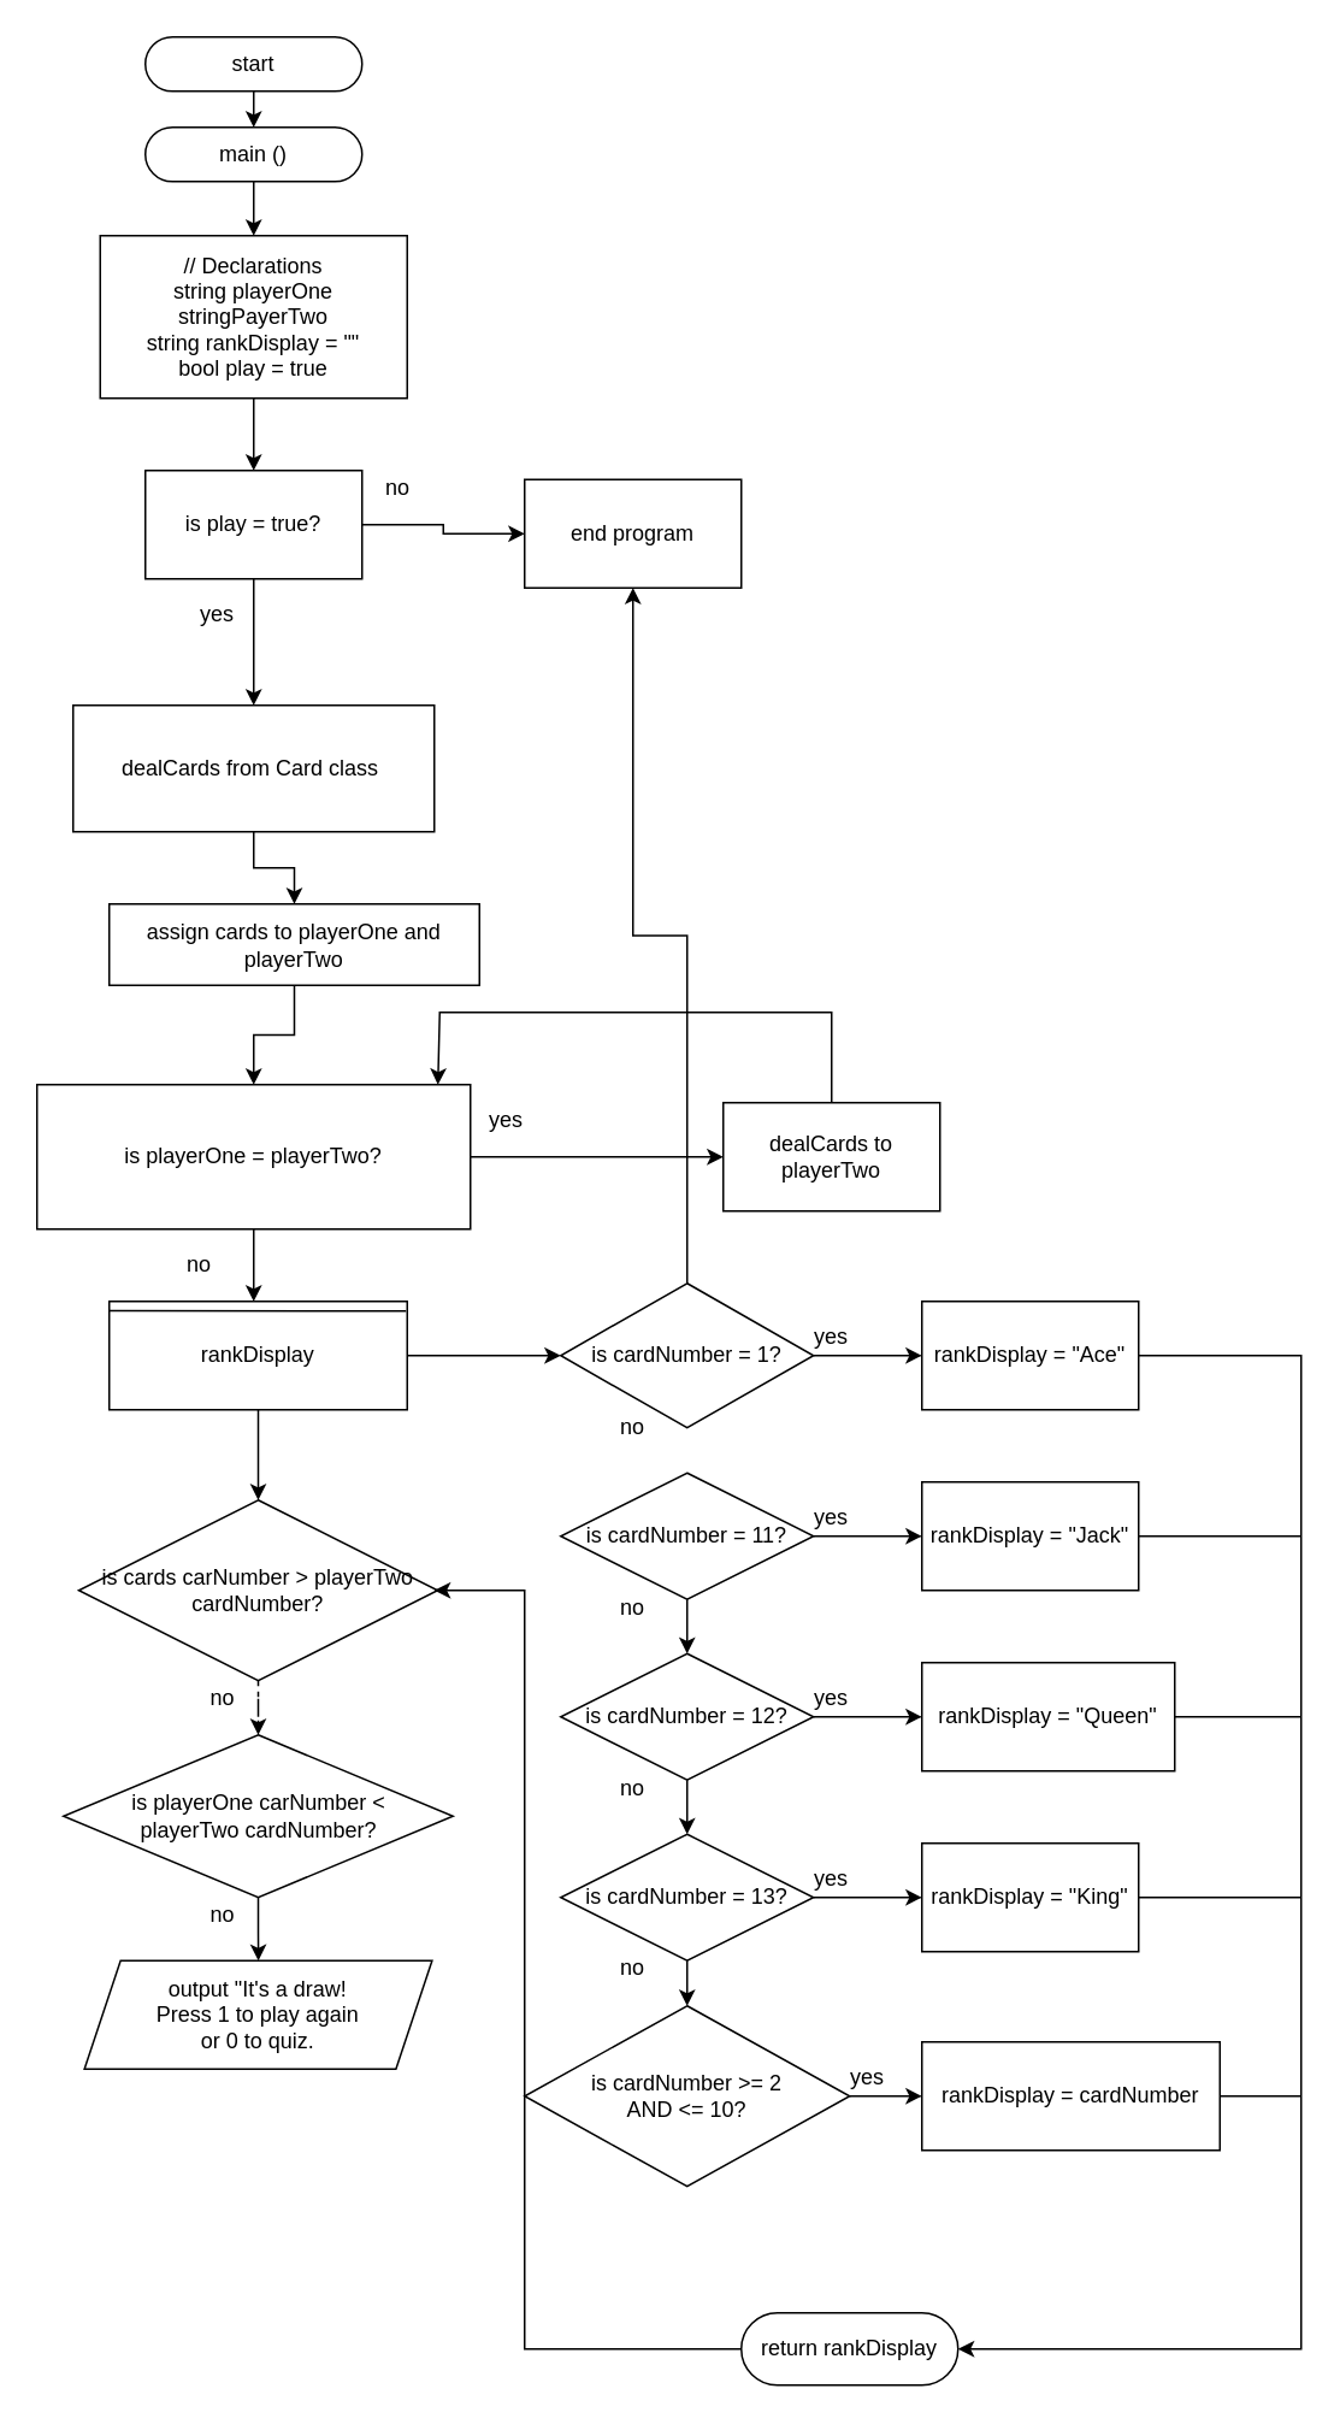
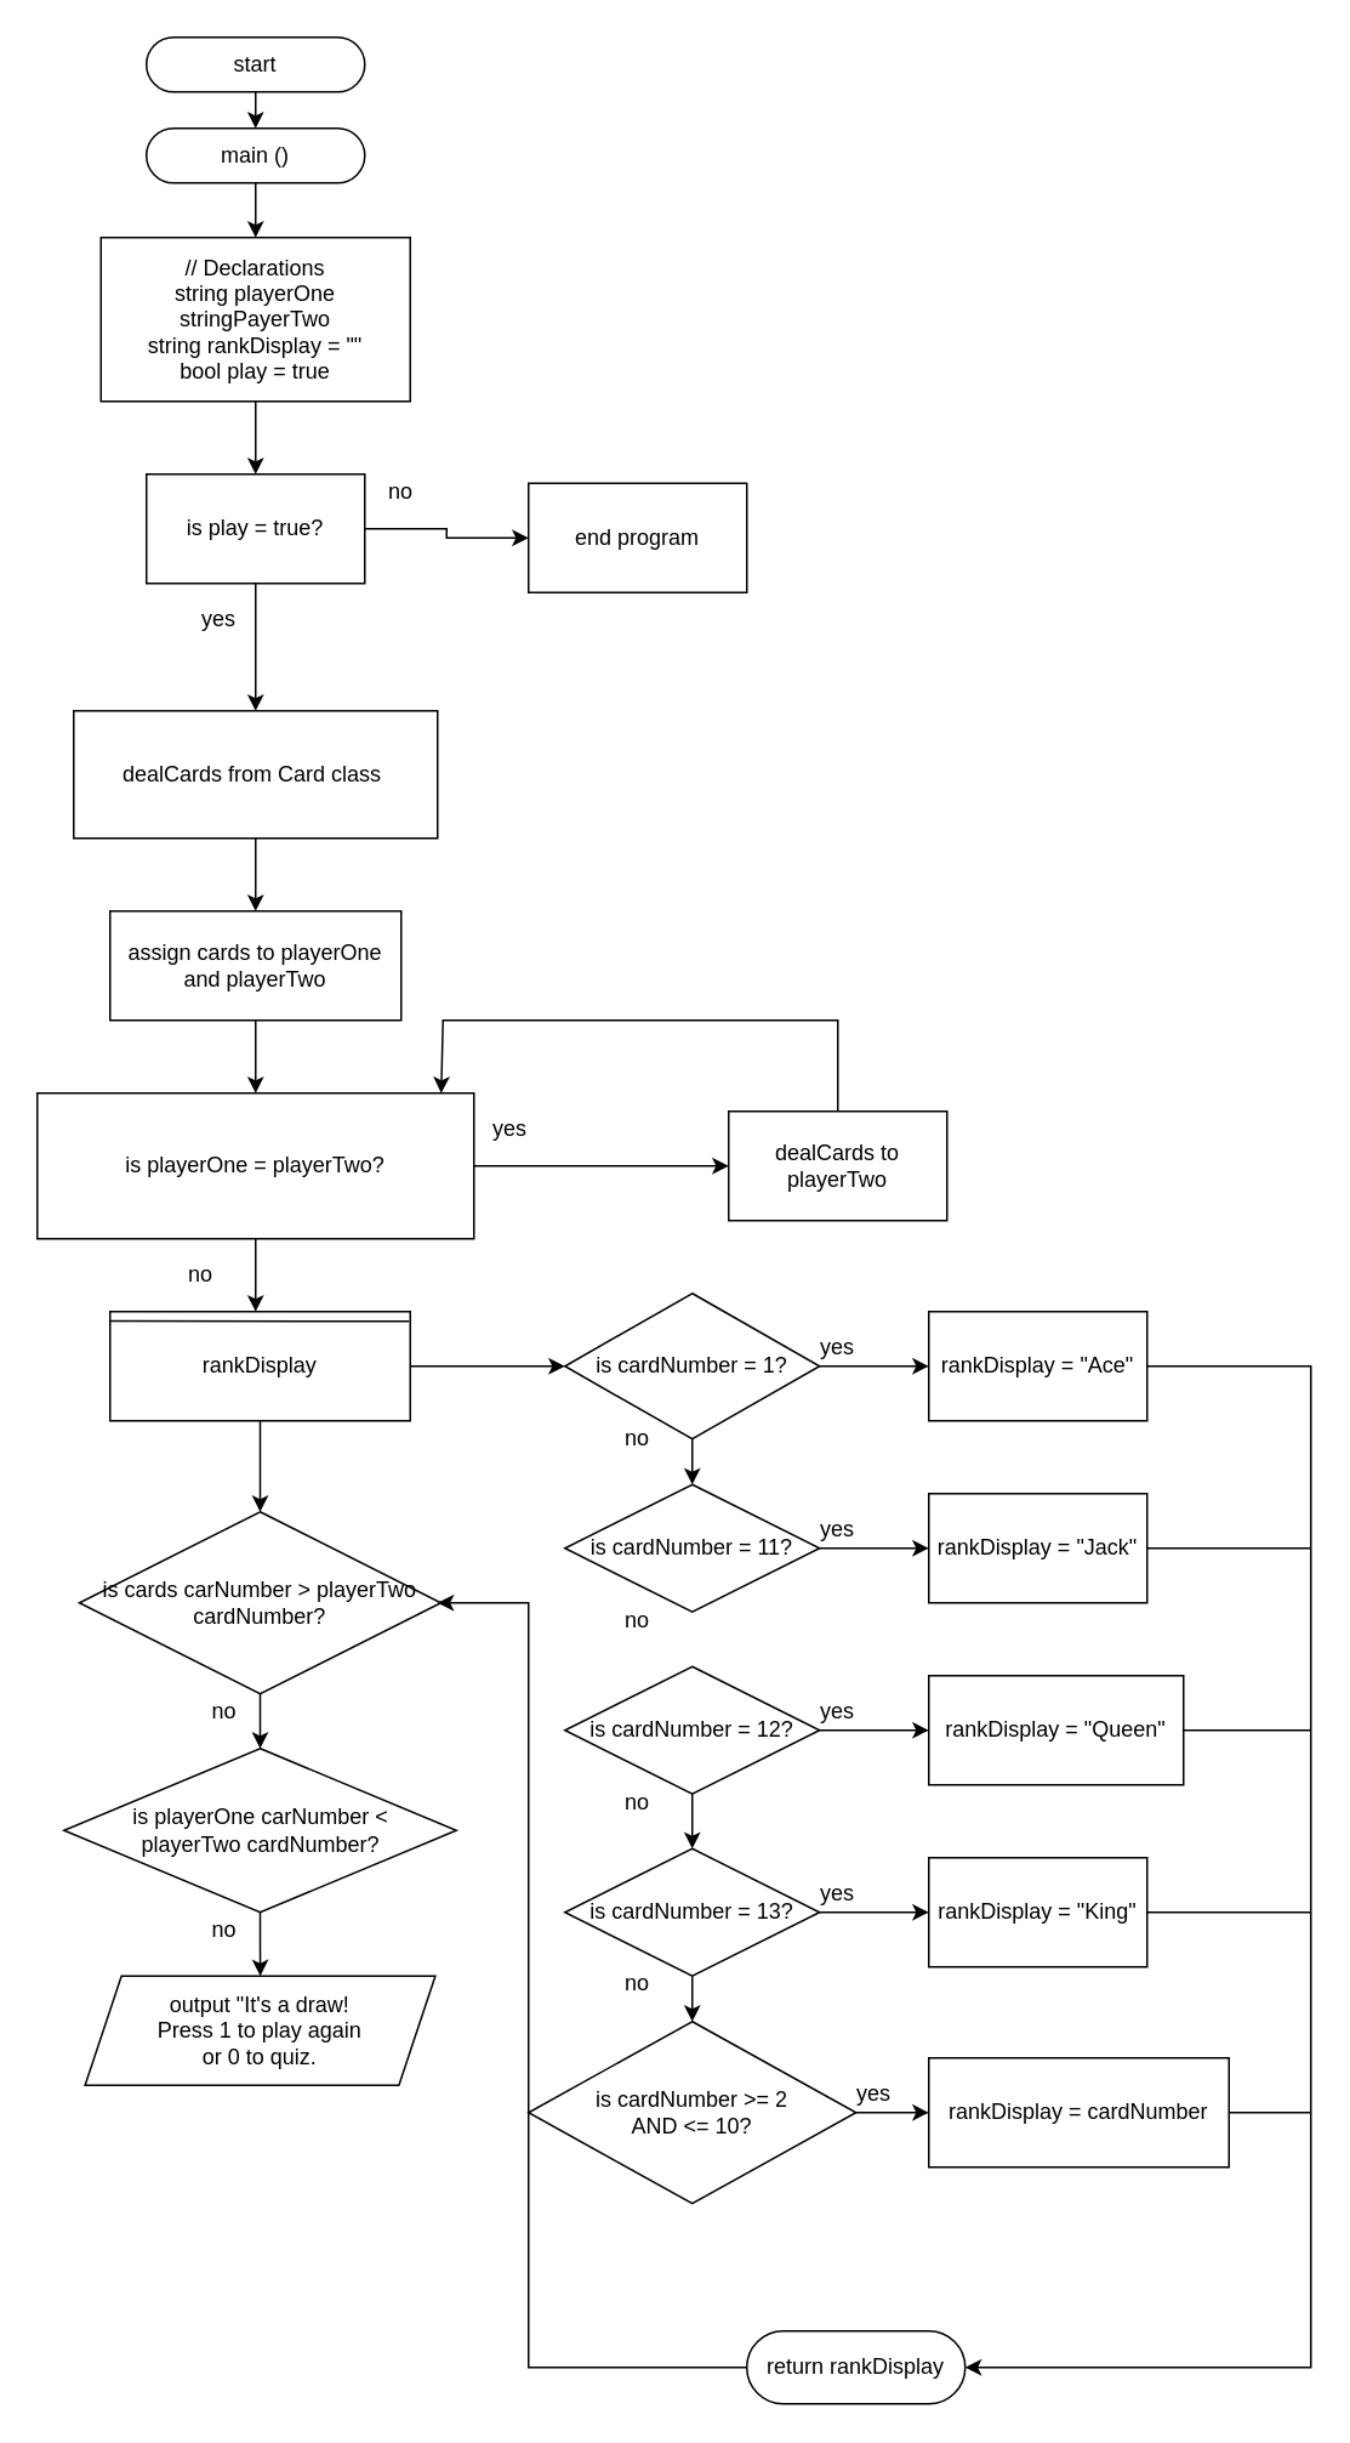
  <mxCell id="0" />
  <mxCell id="1" parent="0" />
  <mxCell id="2" value="" style="edgeStyle=orthogonalEdgeStyle;rounded=0;orthogonalLoop=1;jettySize=auto;html=1;" parent="1" source="3" target="5" edge="1"><mxGeometry relative="1" as="geometry" /></mxCell>
  <mxCell id="3" value="main ()" style="rounded=1;whiteSpace=wrap;html=1;arcSize=50;" parent="1" vertex="1"><mxGeometry x="80" y="70" width="120" height="30" as="geometry" /></mxCell>
  <mxCell id="4" value="" style="edgeStyle=orthogonalEdgeStyle;rounded=0;orthogonalLoop=1;jettySize=auto;html=1;" edge="1" parent="1" source="5" target="21"><mxGeometry relative="1" as="geometry" /></mxCell>
  <mxCell id="5" value="// Declarations&lt;br&gt;string playerOne&lt;br&gt;stringPayerTwo&lt;br&gt;string rankDisplay = &quot;&quot;&lt;br&gt;bool play = true&lt;br&gt;" style="rounded=0;whiteSpace=wrap;html=1;" parent="1" vertex="1"><mxGeometry x="55" y="130" width="170" height="90" as="geometry" /></mxCell>
  <mxCell id="6" value="" style="edgeStyle=orthogonalEdgeStyle;rounded=0;orthogonalLoop=1;jettySize=auto;html=1;entryX=0;entryY=0.5;entryDx=0;entryDy=0;exitX=1;exitY=0.5;exitDx=0;exitDy=0;" edge="1" parent="1" source="8" target="31"><mxGeometry relative="1" as="geometry"><mxPoint x="265" y="750" as="sourcePoint" /></mxGeometry></mxCell>
  <mxCell id="7" value="" style="edgeStyle=orthogonalEdgeStyle;rounded=0;orthogonalLoop=1;jettySize=auto;html=1;" edge="1" parent="1" source="8" target="62"><mxGeometry relative="1" as="geometry" /></mxCell>
  <mxCell id="8" value="rankDisplay" style="whiteSpace=wrap;html=1;rounded=0;" parent="1" vertex="1"><mxGeometry x="60" y="720" width="165" height="60" as="geometry" /></mxCell>
  <mxCell id="9" value="" style="endArrow=none;html=1;entryX=0.996;entryY=0.09;entryDx=0;entryDy=0;entryPerimeter=0;exitX=0;exitY=0.085;exitDx=0;exitDy=0;exitPerimeter=0;" parent="1" source="8" target="8" edge="1"><mxGeometry width="50" height="50" relative="1" as="geometry"><mxPoint x="60" y="259" as="sourcePoint" /><mxPoint x="360" y="220" as="targetPoint" /><Array as="points" /></mxGeometry></mxCell>
  <mxCell id="10" value="" style="edgeStyle=orthogonalEdgeStyle;rounded=0;orthogonalLoop=1;jettySize=auto;html=1;" parent="1" source="11" edge="1"><mxGeometry relative="1" as="geometry"><mxPoint x="140" y="70" as="targetPoint" /></mxGeometry></mxCell>
  <mxCell id="11" value="start" style="rounded=1;whiteSpace=wrap;html=1;arcSize=50;" parent="1" vertex="1"><mxGeometry x="80" y="20" width="120" height="30" as="geometry" /></mxCell>
  <mxCell id="12" value="" style="edgeStyle=orthogonalEdgeStyle;rounded=0;orthogonalLoop=1;jettySize=auto;html=1;" edge="1" parent="1" source="13" target="15"><mxGeometry relative="1" as="geometry" /></mxCell>
  <mxCell id="13" value="dealCards from Card class&amp;nbsp;" style="whiteSpace=wrap;html=1;rounded=0;" vertex="1" parent="1"><mxGeometry x="40" y="390" width="200" height="70" as="geometry" /></mxCell>
  <mxCell id="14" value="" style="edgeStyle=orthogonalEdgeStyle;rounded=0;orthogonalLoop=1;jettySize=auto;html=1;" edge="1" parent="1" source="15" target="18"><mxGeometry relative="1" as="geometry" /></mxCell>
- <mxCell id="15" value="assign cards to playerOne and playerTwo" style="whiteSpace=wrap;html=1;rounded=0;" vertex="1" parent="1"><mxGeometry x="60" y="500" width="205" height="45" as="geometry" /></mxCell>
+ <mxCell id="15" value="assign cards to playerOne and playerTwo" style="whiteSpace=wrap;html=1;rounded=0;" vertex="1" parent="1"><mxGeometry x="60" y="500" width="160" height="60" as="geometry" /></mxCell>
  <mxCell id="16" value="" style="edgeStyle=orthogonalEdgeStyle;rounded=0;orthogonalLoop=1;jettySize=auto;html=1;" edge="1" parent="1" source="18" target="26"><mxGeometry relative="1" as="geometry" /></mxCell>
  <mxCell id="17" value="" style="edgeStyle=orthogonalEdgeStyle;rounded=0;orthogonalLoop=1;jettySize=auto;html=1;" edge="1" parent="1" source="18"><mxGeometry relative="1" as="geometry"><mxPoint x="140" y="720" as="targetPoint" /></mxGeometry></mxCell>
  <mxCell id="18" value="is playerOne = playerTwo?" style="whiteSpace=wrap;html=1;rounded=0;" vertex="1" parent="1"><mxGeometry x="20" y="600" width="240" height="80" as="geometry" /></mxCell>
  <mxCell id="19" value="" style="edgeStyle=orthogonalEdgeStyle;rounded=0;orthogonalLoop=1;jettySize=auto;html=1;" edge="1" parent="1" source="21" target="22"><mxGeometry relative="1" as="geometry" /></mxCell>
  <mxCell id="20" value="" style="edgeStyle=orthogonalEdgeStyle;rounded=0;orthogonalLoop=1;jettySize=auto;html=1;" edge="1" parent="1" source="21" target="13"><mxGeometry relative="1" as="geometry" /></mxCell>
  <mxCell id="21" value="is play = true?" style="whiteSpace=wrap;html=1;rounded=0;" vertex="1" parent="1"><mxGeometry x="80" y="260" width="120" height="60" as="geometry" /></mxCell>
  <mxCell id="22" value="end program" style="whiteSpace=wrap;html=1;rounded=0;" vertex="1" parent="1"><mxGeometry x="290" y="265" width="120" height="60" as="geometry" /></mxCell>
  <mxCell id="23" value="no" style="text;html=1;strokeColor=none;fillColor=none;align=center;verticalAlign=middle;whiteSpace=wrap;rounded=0;" vertex="1" parent="1"><mxGeometry x="200" y="260" width="40" height="20" as="geometry" /></mxCell>
  <mxCell id="24" value="yes" style="text;html=1;strokeColor=none;fillColor=none;align=center;verticalAlign=middle;whiteSpace=wrap;rounded=0;" vertex="1" parent="1"><mxGeometry x="100" y="330" width="40" height="20" as="geometry" /></mxCell>
  <mxCell id="25" value="" style="edgeStyle=orthogonalEdgeStyle;rounded=0;orthogonalLoop=1;jettySize=auto;html=1;" edge="1" parent="1" source="26"><mxGeometry relative="1" as="geometry"><mxPoint x="242" y="600" as="targetPoint" /><Array as="points"><mxPoint x="460" y="560" /><mxPoint x="243" y="560" /></Array></mxGeometry></mxCell>
  <mxCell id="26" value="dealCards to playerTwo&lt;span style=&quot;color: rgba(0 , 0 , 0 , 0) ; font-family: monospace ; font-size: 0px&quot;&gt;%3CmxGraphModel%3E%3Croot%3E%3CmxCell%20id%3D%220%22%2F%3E%3CmxCell%20id%3D%221%22%20parent%3D%220%22%2F%3E%3CmxCell%20id%3D%222%22%20value%3D%22No%22%20style%3D%22text%3Bhtml%3D1%3BstrokeColor%3Dnone%3BfillColor%3Dnone%3Balign%3Dcenter%3BverticalAlign%3Dmiddle%3BwhiteSpace%3Dwrap%3Brounded%3D0%3B%22%20vertex%3D%221%22%20parent%3D%221%22%3E%3CmxGeometry%20x%3D%22280%22%20y%3D%22330%22%20width%3D%2240%22%20height%3D%2220%22%20as%3D%22geometry%22%2F%3E%3C%2FmxCell%3E%3C%2Froot%3E%3C%2FmxGraphModel%3E&lt;/span&gt;" style="whiteSpace=wrap;html=1;rounded=0;" vertex="1" parent="1"><mxGeometry x="400" y="610" width="120" height="60" as="geometry" /></mxCell>
  <mxCell id="27" value="yes" style="text;html=1;strokeColor=none;fillColor=none;align=center;verticalAlign=middle;whiteSpace=wrap;rounded=0;" vertex="1" parent="1"><mxGeometry x="260" y="610" width="40" height="20" as="geometry" /></mxCell>
  <mxCell id="28" value="no" style="text;html=1;strokeColor=none;fillColor=none;align=center;verticalAlign=middle;whiteSpace=wrap;rounded=0;" vertex="1" parent="1"><mxGeometry x="90" y="690" width="40" height="20" as="geometry" /></mxCell>
- <mxCell id="29" value="" style="edgeStyle=orthogonalEdgeStyle;rounded=0;orthogonalLoop=1;jettySize=auto;html=1;" edge="1" parent="1" source="31" target="22"><mxGeometry relative="1" as="geometry" /></mxCell>
+ <mxCell id="29" value="" style="edgeStyle=orthogonalEdgeStyle;rounded=0;orthogonalLoop=1;jettySize=auto;html=1;" edge="1" parent="1" source="31" target="34"><mxGeometry relative="1" as="geometry" /></mxCell>
  <mxCell id="30" value="" style="edgeStyle=orthogonalEdgeStyle;rounded=0;orthogonalLoop=1;jettySize=auto;html=1;" edge="1" parent="1" source="31" target="36"><mxGeometry relative="1" as="geometry" /></mxCell>
  <mxCell id="31" value="is cardNumber = 1?" style="rhombus;whiteSpace=wrap;html=1;" vertex="1" parent="1"><mxGeometry x="310" y="710" width="140" height="80" as="geometry" /></mxCell>
  <mxCell id="32" value="" style="edgeStyle=orthogonalEdgeStyle;rounded=0;orthogonalLoop=1;jettySize=auto;html=1;" edge="1" parent="1" source="34" target="37"><mxGeometry relative="1" as="geometry" /></mxCell>
- <mxCell id="33" value="" style="edgeStyle=orthogonalEdgeStyle;rounded=0;orthogonalLoop=1;jettySize=auto;html=1;" edge="1" parent="1" source="34" target="40"><mxGeometry relative="1" as="geometry" /></mxCell>
  <mxCell id="34" value="is cardNumber = 11?" style="rhombus;whiteSpace=wrap;html=1;" vertex="1" parent="1"><mxGeometry x="310" y="815" width="140" height="70" as="geometry" /></mxCell>
  <mxCell id="35" value="" style="edgeStyle=orthogonalEdgeStyle;rounded=0;orthogonalLoop=1;jettySize=auto;html=1;" edge="1" parent="1" source="36"><mxGeometry relative="1" as="geometry"><mxPoint x="530" y="1300" as="targetPoint" /><Array as="points"><mxPoint x="720" y="750" /><mxPoint x="720" y="1300" /></Array></mxGeometry></mxCell>
  <mxCell id="36" value="rankDisplay = &quot;Ace&quot;" style="whiteSpace=wrap;html=1;rounded=0;" vertex="1" parent="1"><mxGeometry x="510" y="720" width="120" height="60" as="geometry" /></mxCell>
  <mxCell id="37" value="rankDisplay = &quot;Jack&quot;" style="whiteSpace=wrap;html=1;rounded=0;" vertex="1" parent="1"><mxGeometry x="510" y="820" width="120" height="60" as="geometry" /></mxCell>
  <mxCell id="38" value="" style="edgeStyle=orthogonalEdgeStyle;rounded=0;orthogonalLoop=1;jettySize=auto;html=1;" edge="1" parent="1" source="40" target="42"><mxGeometry relative="1" as="geometry" /></mxCell>
  <mxCell id="39" value="" style="edgeStyle=orthogonalEdgeStyle;rounded=0;orthogonalLoop=1;jettySize=auto;html=1;" edge="1" parent="1" source="40" target="45"><mxGeometry relative="1" as="geometry" /></mxCell>
  <mxCell id="40" value="is cardNumber = 12?" style="rhombus;whiteSpace=wrap;html=1;" vertex="1" parent="1"><mxGeometry x="310" y="915" width="140" height="70" as="geometry" /></mxCell>
  <mxCell id="41" value="" style="endArrow=none;html=1;" edge="1" parent="1" source="42"><mxGeometry relative="1" as="geometry"><mxPoint x="720" y="950" as="targetPoint" /></mxGeometry></mxCell>
  <mxCell id="42" value="rankDisplay = &quot;Queen&quot;" style="whiteSpace=wrap;html=1;rounded=0;" vertex="1" parent="1"><mxGeometry x="510" y="920" width="140" height="60" as="geometry" /></mxCell>
  <mxCell id="43" value="" style="edgeStyle=orthogonalEdgeStyle;rounded=0;orthogonalLoop=1;jettySize=auto;html=1;" edge="1" parent="1" source="45" target="47"><mxGeometry relative="1" as="geometry" /></mxCell>
  <mxCell id="44" value="" style="edgeStyle=orthogonalEdgeStyle;rounded=0;orthogonalLoop=1;jettySize=auto;html=1;" edge="1" parent="1" source="45" target="56"><mxGeometry relative="1" as="geometry" /></mxCell>
  <mxCell id="45" value="is cardNumber = 13?" style="rhombus;whiteSpace=wrap;html=1;" vertex="1" parent="1"><mxGeometry x="310" y="1015" width="140" height="70" as="geometry" /></mxCell>
  <mxCell id="46" value="" style="endArrow=none;html=1;" edge="1" parent="1" source="47"><mxGeometry relative="1" as="geometry"><mxPoint x="720" y="1050" as="targetPoint" /></mxGeometry></mxCell>
  <mxCell id="47" value="rankDisplay = &quot;King&quot;" style="whiteSpace=wrap;html=1;rounded=0;" vertex="1" parent="1"><mxGeometry x="510" y="1020" width="120" height="60" as="geometry" /></mxCell>
  <mxCell id="48" value="yes" style="text;html=1;strokeColor=none;fillColor=none;align=center;verticalAlign=middle;whiteSpace=wrap;rounded=0;" vertex="1" parent="1"><mxGeometry x="440" y="730" width="40" height="20" as="geometry" /></mxCell>
  <mxCell id="49" value="yes" style="text;html=1;strokeColor=none;fillColor=none;align=center;verticalAlign=middle;whiteSpace=wrap;rounded=0;" vertex="1" parent="1"><mxGeometry x="440" y="830" width="40" height="20" as="geometry" /></mxCell>
  <mxCell id="50" value="yes" style="text;html=1;strokeColor=none;fillColor=none;align=center;verticalAlign=middle;whiteSpace=wrap;rounded=0;" vertex="1" parent="1"><mxGeometry x="440" y="930" width="40" height="20" as="geometry" /></mxCell>
  <mxCell id="51" value="yes" style="text;html=1;strokeColor=none;fillColor=none;align=center;verticalAlign=middle;whiteSpace=wrap;rounded=0;" vertex="1" parent="1"><mxGeometry x="440" y="1030" width="40" height="20" as="geometry" /></mxCell>
  <mxCell id="52" value="no" style="text;html=1;strokeColor=none;fillColor=none;align=center;verticalAlign=middle;whiteSpace=wrap;rounded=0;" vertex="1" parent="1"><mxGeometry x="330" y="780" width="40" height="20" as="geometry" /></mxCell>
  <mxCell id="53" value="no" style="text;html=1;strokeColor=none;fillColor=none;align=center;verticalAlign=middle;whiteSpace=wrap;rounded=0;" vertex="1" parent="1"><mxGeometry x="330" y="880" width="40" height="20" as="geometry" /></mxCell>
  <mxCell id="54" value="no" style="text;html=1;strokeColor=none;fillColor=none;align=center;verticalAlign=middle;whiteSpace=wrap;rounded=0;" vertex="1" parent="1"><mxGeometry x="330" y="980" width="40" height="20" as="geometry" /></mxCell>
  <mxCell id="55" value="" style="edgeStyle=orthogonalEdgeStyle;rounded=0;orthogonalLoop=1;jettySize=auto;html=1;" edge="1" parent="1" source="56" target="58"><mxGeometry relative="1" as="geometry" /></mxCell>
  <mxCell id="56" value="is cardNumber &amp;gt;= 2 &lt;br&gt;AND &amp;lt;= 10?" style="rhombus;whiteSpace=wrap;html=1;" vertex="1" parent="1"><mxGeometry x="290" y="1110" width="180" height="100" as="geometry" /></mxCell>
  <mxCell id="57" value="" style="endArrow=none;html=1;" edge="1" parent="1" source="58"><mxGeometry relative="1" as="geometry"><mxPoint x="720" y="1160" as="targetPoint" /></mxGeometry></mxCell>
  <mxCell id="58" value="rankDisplay = cardNumber" style="whiteSpace=wrap;html=1;rounded=0;" vertex="1" parent="1"><mxGeometry x="510" y="1130" width="165" height="60" as="geometry" /></mxCell>
  <mxCell id="59" value="yes" style="text;html=1;strokeColor=none;fillColor=none;align=center;verticalAlign=middle;whiteSpace=wrap;rounded=0;" vertex="1" parent="1"><mxGeometry x="460" y="1140" width="40" height="20" as="geometry" /></mxCell>
  <mxCell id="60" value="no" style="text;html=1;strokeColor=none;fillColor=none;align=center;verticalAlign=middle;whiteSpace=wrap;rounded=0;" vertex="1" parent="1"><mxGeometry x="330" y="1079" width="40" height="20" as="geometry" /></mxCell>
- <mxCell id="61" value="" style="edgeStyle=orthogonalEdgeStyle;rounded=0;orthogonalLoop=1;jettySize=auto;html=1;dashed=1;" edge="1" parent="1" source="62" target="67"><mxGeometry relative="1" as="geometry" /></mxCell>
+ <mxCell id="61" value="" style="edgeStyle=orthogonalEdgeStyle;rounded=0;orthogonalLoop=1;jettySize=auto;html=1;" edge="1" parent="1" source="62" target="67"><mxGeometry relative="1" as="geometry" /></mxCell>
  <mxCell id="62" value="is cards carNumber &amp;gt; playerTwo cardNumber?" style="rhombus;whiteSpace=wrap;html=1;" vertex="1" parent="1"><mxGeometry x="43.13" y="830" width="198.75" height="100" as="geometry" /></mxCell>
  <mxCell id="63" value="" style="edgeStyle=orthogonalEdgeStyle;rounded=0;orthogonalLoop=1;jettySize=auto;html=1;" edge="1" parent="1" source="64"><mxGeometry relative="1" as="geometry"><mxPoint x="240" y="880" as="targetPoint" /><Array as="points"><mxPoint x="290" y="1300" /><mxPoint x="290" y="880" /></Array></mxGeometry></mxCell>
  <mxCell id="64" value="return rankDisplay" style="rounded=1;whiteSpace=wrap;html=1;arcSize=50;" vertex="1" parent="1"><mxGeometry x="410" y="1280" width="120" height="40" as="geometry" /></mxCell>
  <mxCell id="65" value="" style="endArrow=none;html=1;" edge="1" parent="1"><mxGeometry width="50" height="50" relative="1" as="geometry"><mxPoint x="630" y="850" as="sourcePoint" /><mxPoint x="720" y="850" as="targetPoint" /></mxGeometry></mxCell>
  <mxCell id="66" value="" style="edgeStyle=orthogonalEdgeStyle;rounded=0;orthogonalLoop=1;jettySize=auto;html=1;" edge="1" parent="1" source="67" target="70"><mxGeometry relative="1" as="geometry" /></mxCell>
  <mxCell id="67" value="is playerOne carNumber &amp;lt;&lt;br&gt;playerTwo cardNumber?" style="rhombus;whiteSpace=wrap;html=1;" vertex="1" parent="1"><mxGeometry x="34.69" y="960" width="215.63" height="90" as="geometry" /></mxCell>
  <mxCell id="68" value="no" style="text;html=1;strokeColor=none;fillColor=none;align=center;verticalAlign=middle;whiteSpace=wrap;rounded=0;" vertex="1" parent="1"><mxGeometry x="103.13" y="930" width="40" height="20" as="geometry" /></mxCell>
  <mxCell id="69" value="no" style="text;html=1;strokeColor=none;fillColor=none;align=center;verticalAlign=middle;whiteSpace=wrap;rounded=0;" vertex="1" parent="1"><mxGeometry x="103.13" y="1050" width="40" height="20" as="geometry" /></mxCell>
  <mxCell id="70" value="output &quot;It's a draw! &lt;br&gt;Press 1 to play again &lt;br&gt;or 0 to quiz." style="shape=parallelogram;perimeter=parallelogramPerimeter;whiteSpace=wrap;html=1;fixedSize=1;rounded=0;" vertex="1" parent="1"><mxGeometry x="46.26" y="1085" width="192.5" height="60" as="geometry" /></mxCell>
